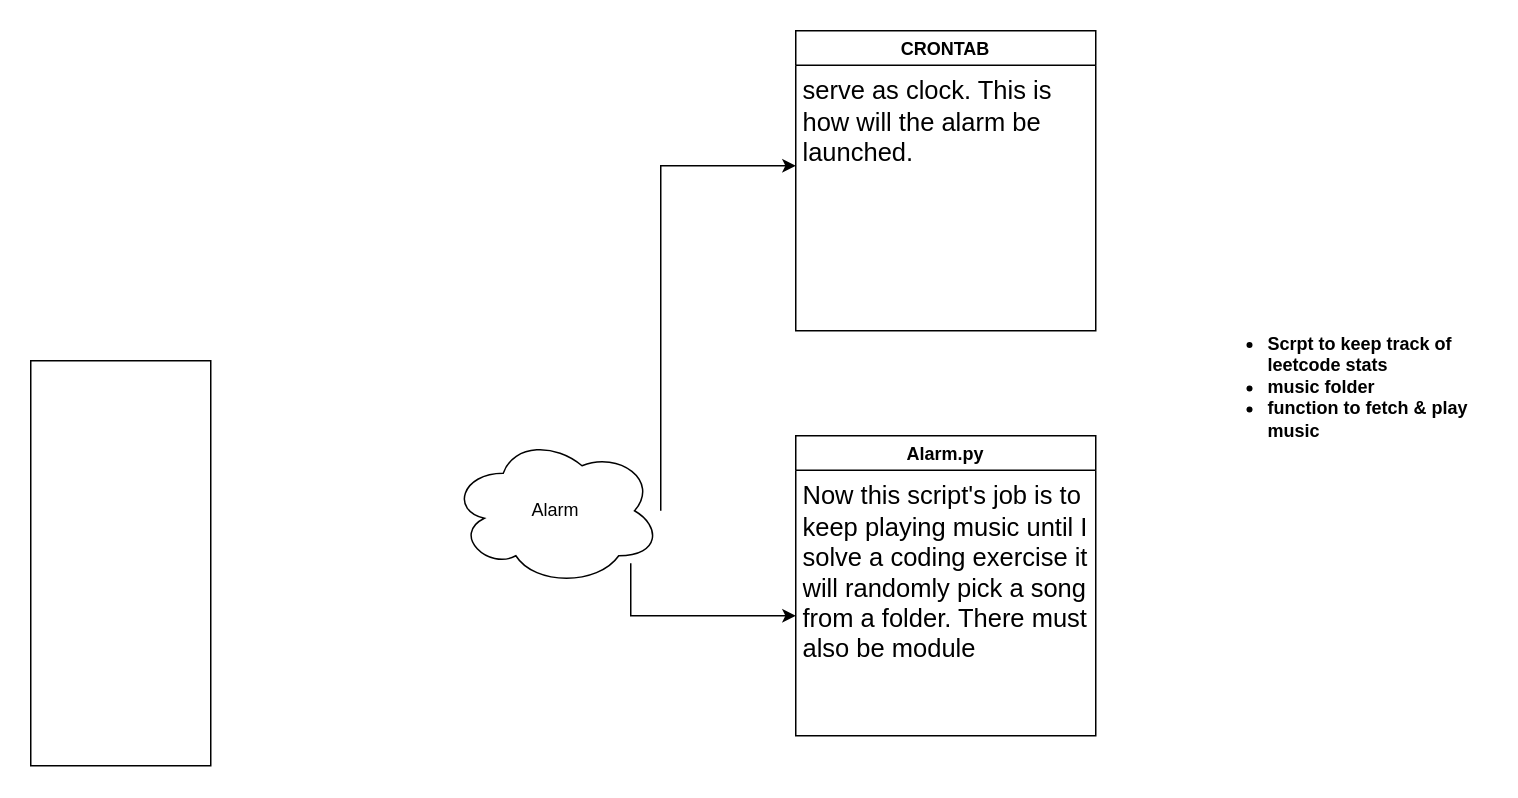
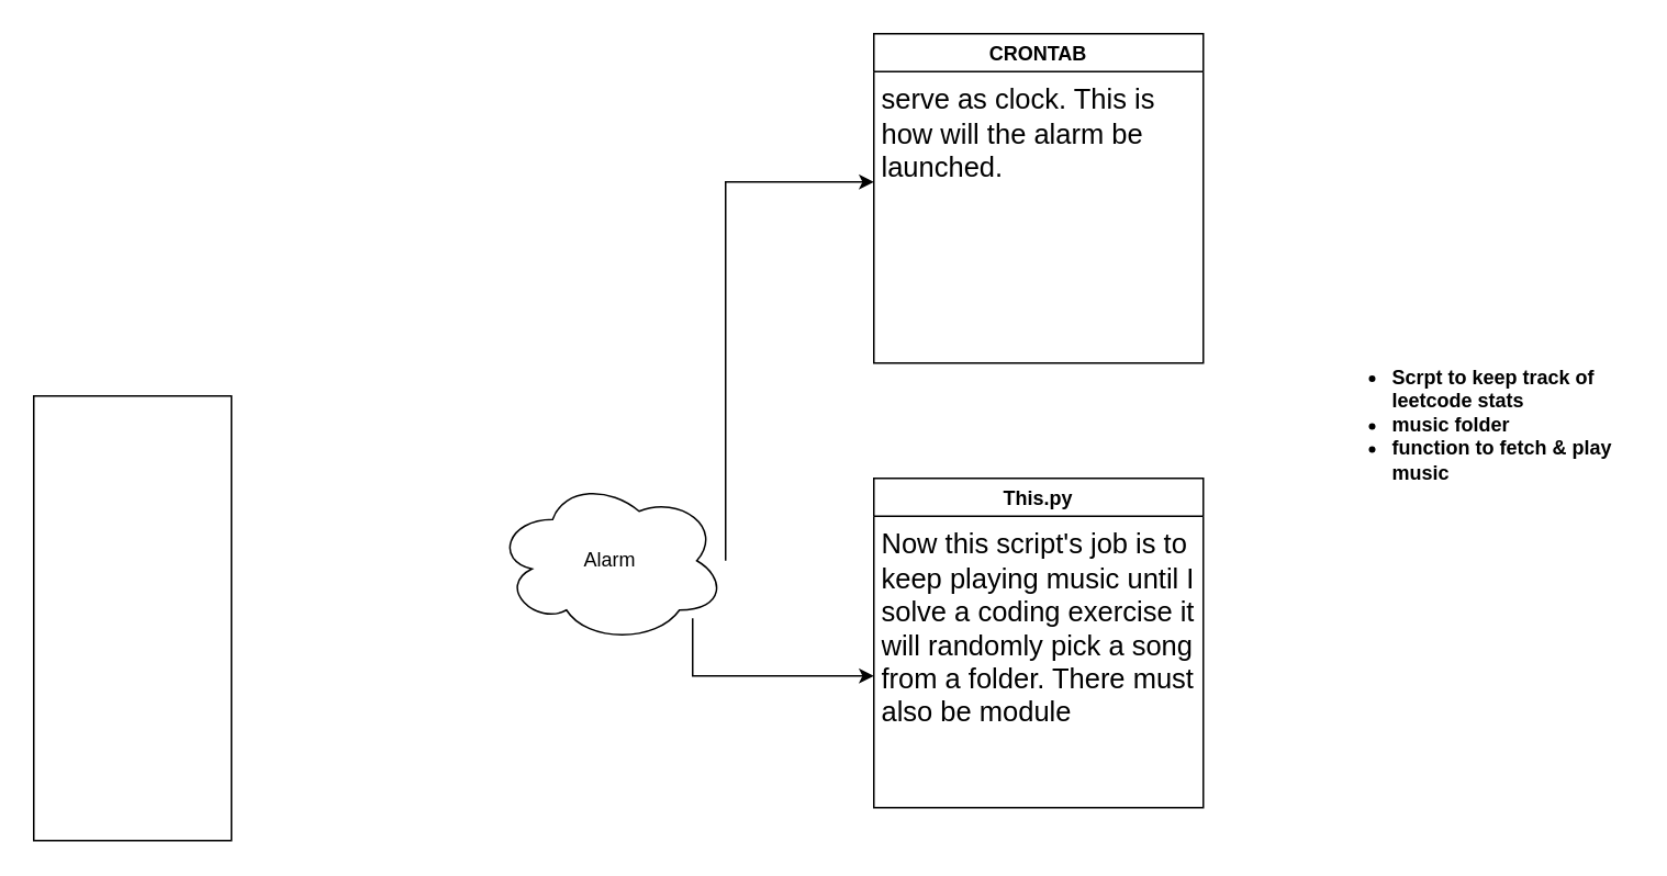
  <mxCell id="0" />
  <mxCell id="1" parent="0" />
  <mxCell id="2" value="" style="rounded=0;whiteSpace=wrap;html=1;" parent="1" vertex="1"><mxGeometry x="20" y="240" width="120" height="270" as="geometry" /></mxCell>
  <mxCell id="3" style="edgeStyle=orthogonalEdgeStyle;rounded=0;orthogonalLoop=1;jettySize=auto;html=1;" edge="1" parent="1" source="5" target="7"><mxGeometry relative="1" as="geometry"><Array as="points"><mxPoint x="440" y="110" /></Array></mxGeometry></mxCell>
  <mxCell id="4" style="edgeStyle=orthogonalEdgeStyle;rounded=0;orthogonalLoop=1;jettySize=auto;html=1;entryX=0;entryY=0.5;entryDx=0;entryDy=0;" edge="1" parent="1" source="5" target="9"><mxGeometry relative="1" as="geometry"><Array as="points"><mxPoint x="420" y="410" /></Array></mxGeometry></mxCell>
  <mxCell id="5" value="Alarm" style="ellipse;shape=cloud;whiteSpace=wrap;html=1;" parent="1" vertex="1"><mxGeometry x="300" y="290" width="140" height="100" as="geometry" /></mxCell>
  <mxCell id="6" value="CRONTAB" style="swimlane;" parent="1" vertex="1"><mxGeometry x="530" y="20" width="200" height="200" as="geometry" /></mxCell>
  <mxCell id="7" value="&lt;h1 style=&quot;font-size: 17px;&quot;&gt;&lt;span style=&quot;font-weight: 400;&quot;&gt;serve as clock. This is how will the alarm be launched.&lt;/span&gt;&lt;/h1&gt;" style="text;html=1;strokeColor=none;fillColor=none;spacing=5;spacingTop=-20;whiteSpace=wrap;overflow=hidden;rounded=0;" parent="6" vertex="1"><mxGeometry y="30" width="200" height="180" as="geometry" /></mxCell>
- <mxCell id="8" value="Alarm.py" style="swimlane;" parent="1" vertex="1"><mxGeometry x="530" y="290" width="200" height="200" as="geometry" /></mxCell>
+ <mxCell id="8" value="This.py" style="swimlane;" parent="1" vertex="1"><mxGeometry x="530" y="290" width="200" height="200" as="geometry" /></mxCell>
  <mxCell id="9" value="&lt;h1 style=&quot;font-size: 17px;&quot;&gt;&lt;span style=&quot;font-weight: normal;&quot;&gt;Now this script's job is to keep playing music until I solve a coding exercise it will randomly pick a song from a folder. There must also be module&lt;/span&gt;&lt;/h1&gt;" style="text;html=1;strokeColor=none;fillColor=none;spacing=5;spacingTop=-20;whiteSpace=wrap;overflow=hidden;rounded=0;" parent="8" vertex="1"><mxGeometry y="30" width="200" height="180" as="geometry" /></mxCell>
  <mxCell id="10" value="&lt;h1 style=&quot;font-size: 12px;&quot;&gt;&lt;ul&gt;&lt;li&gt;Scrpt to keep track of leetcode stats&lt;/li&gt;&lt;li&gt;music folder&lt;/li&gt;&lt;li&gt;function to fetch &amp;amp; play music&lt;/li&gt;&lt;/ul&gt;&lt;/h1&gt;" style="text;html=1;strokeColor=none;fillColor=none;spacing=5;spacingTop=-20;whiteSpace=wrap;overflow=hidden;rounded=0;fontSize=17;" parent="1" vertex="1"><mxGeometry x="800" y="220" width="190" height="120" as="geometry" /></mxCell>
